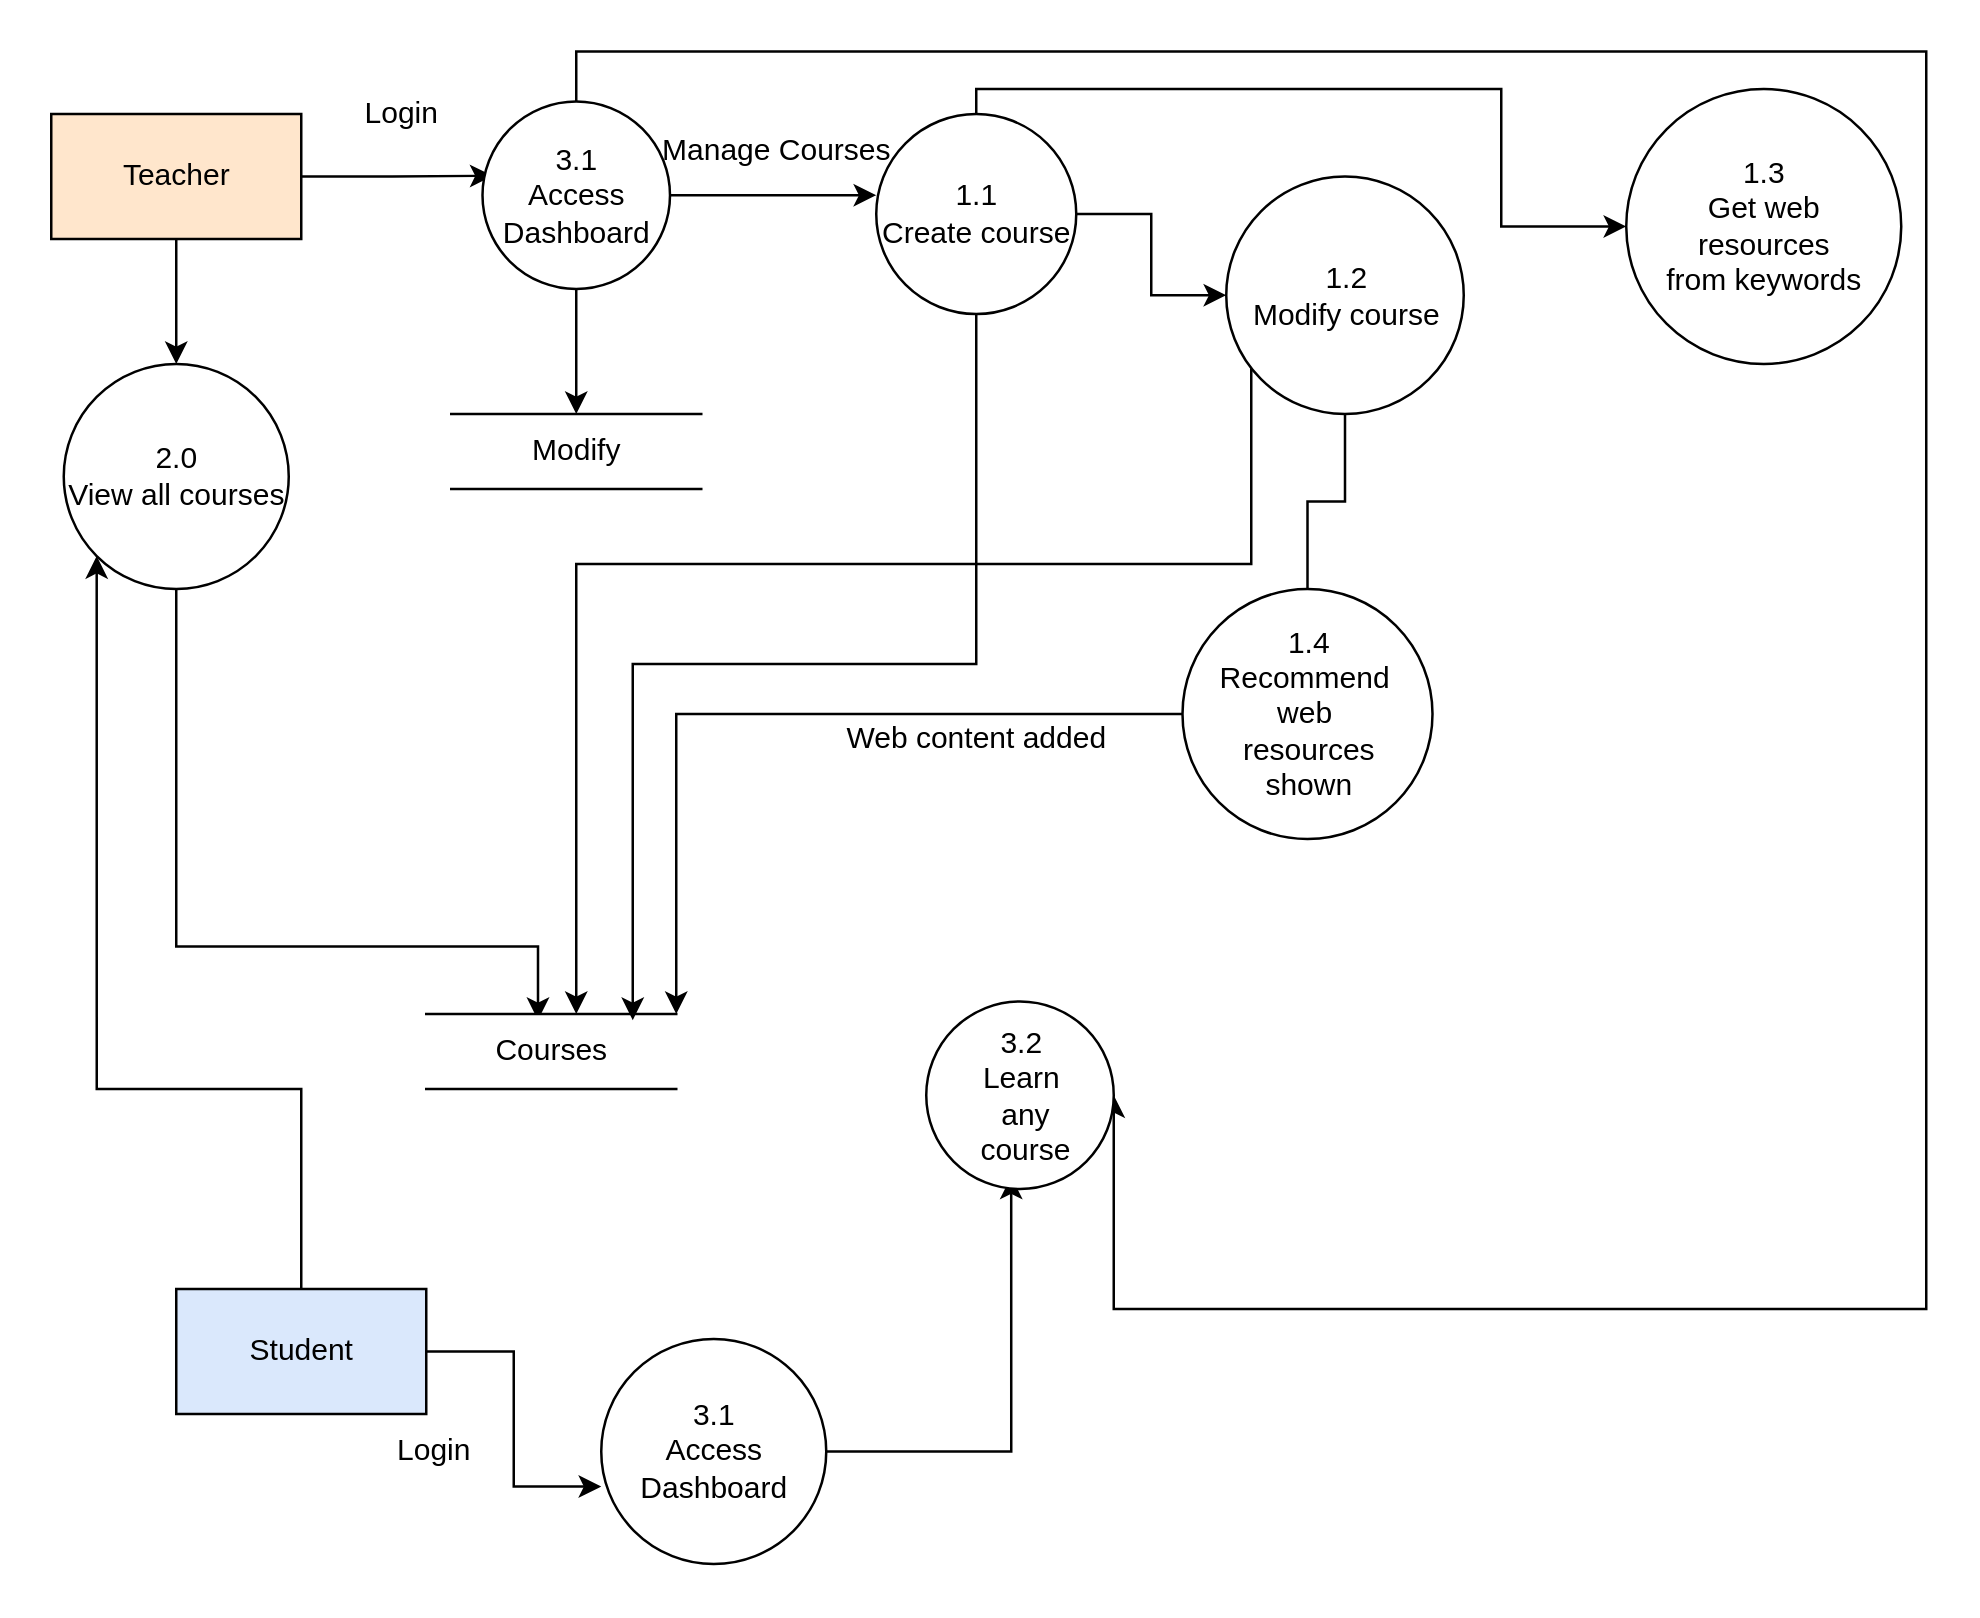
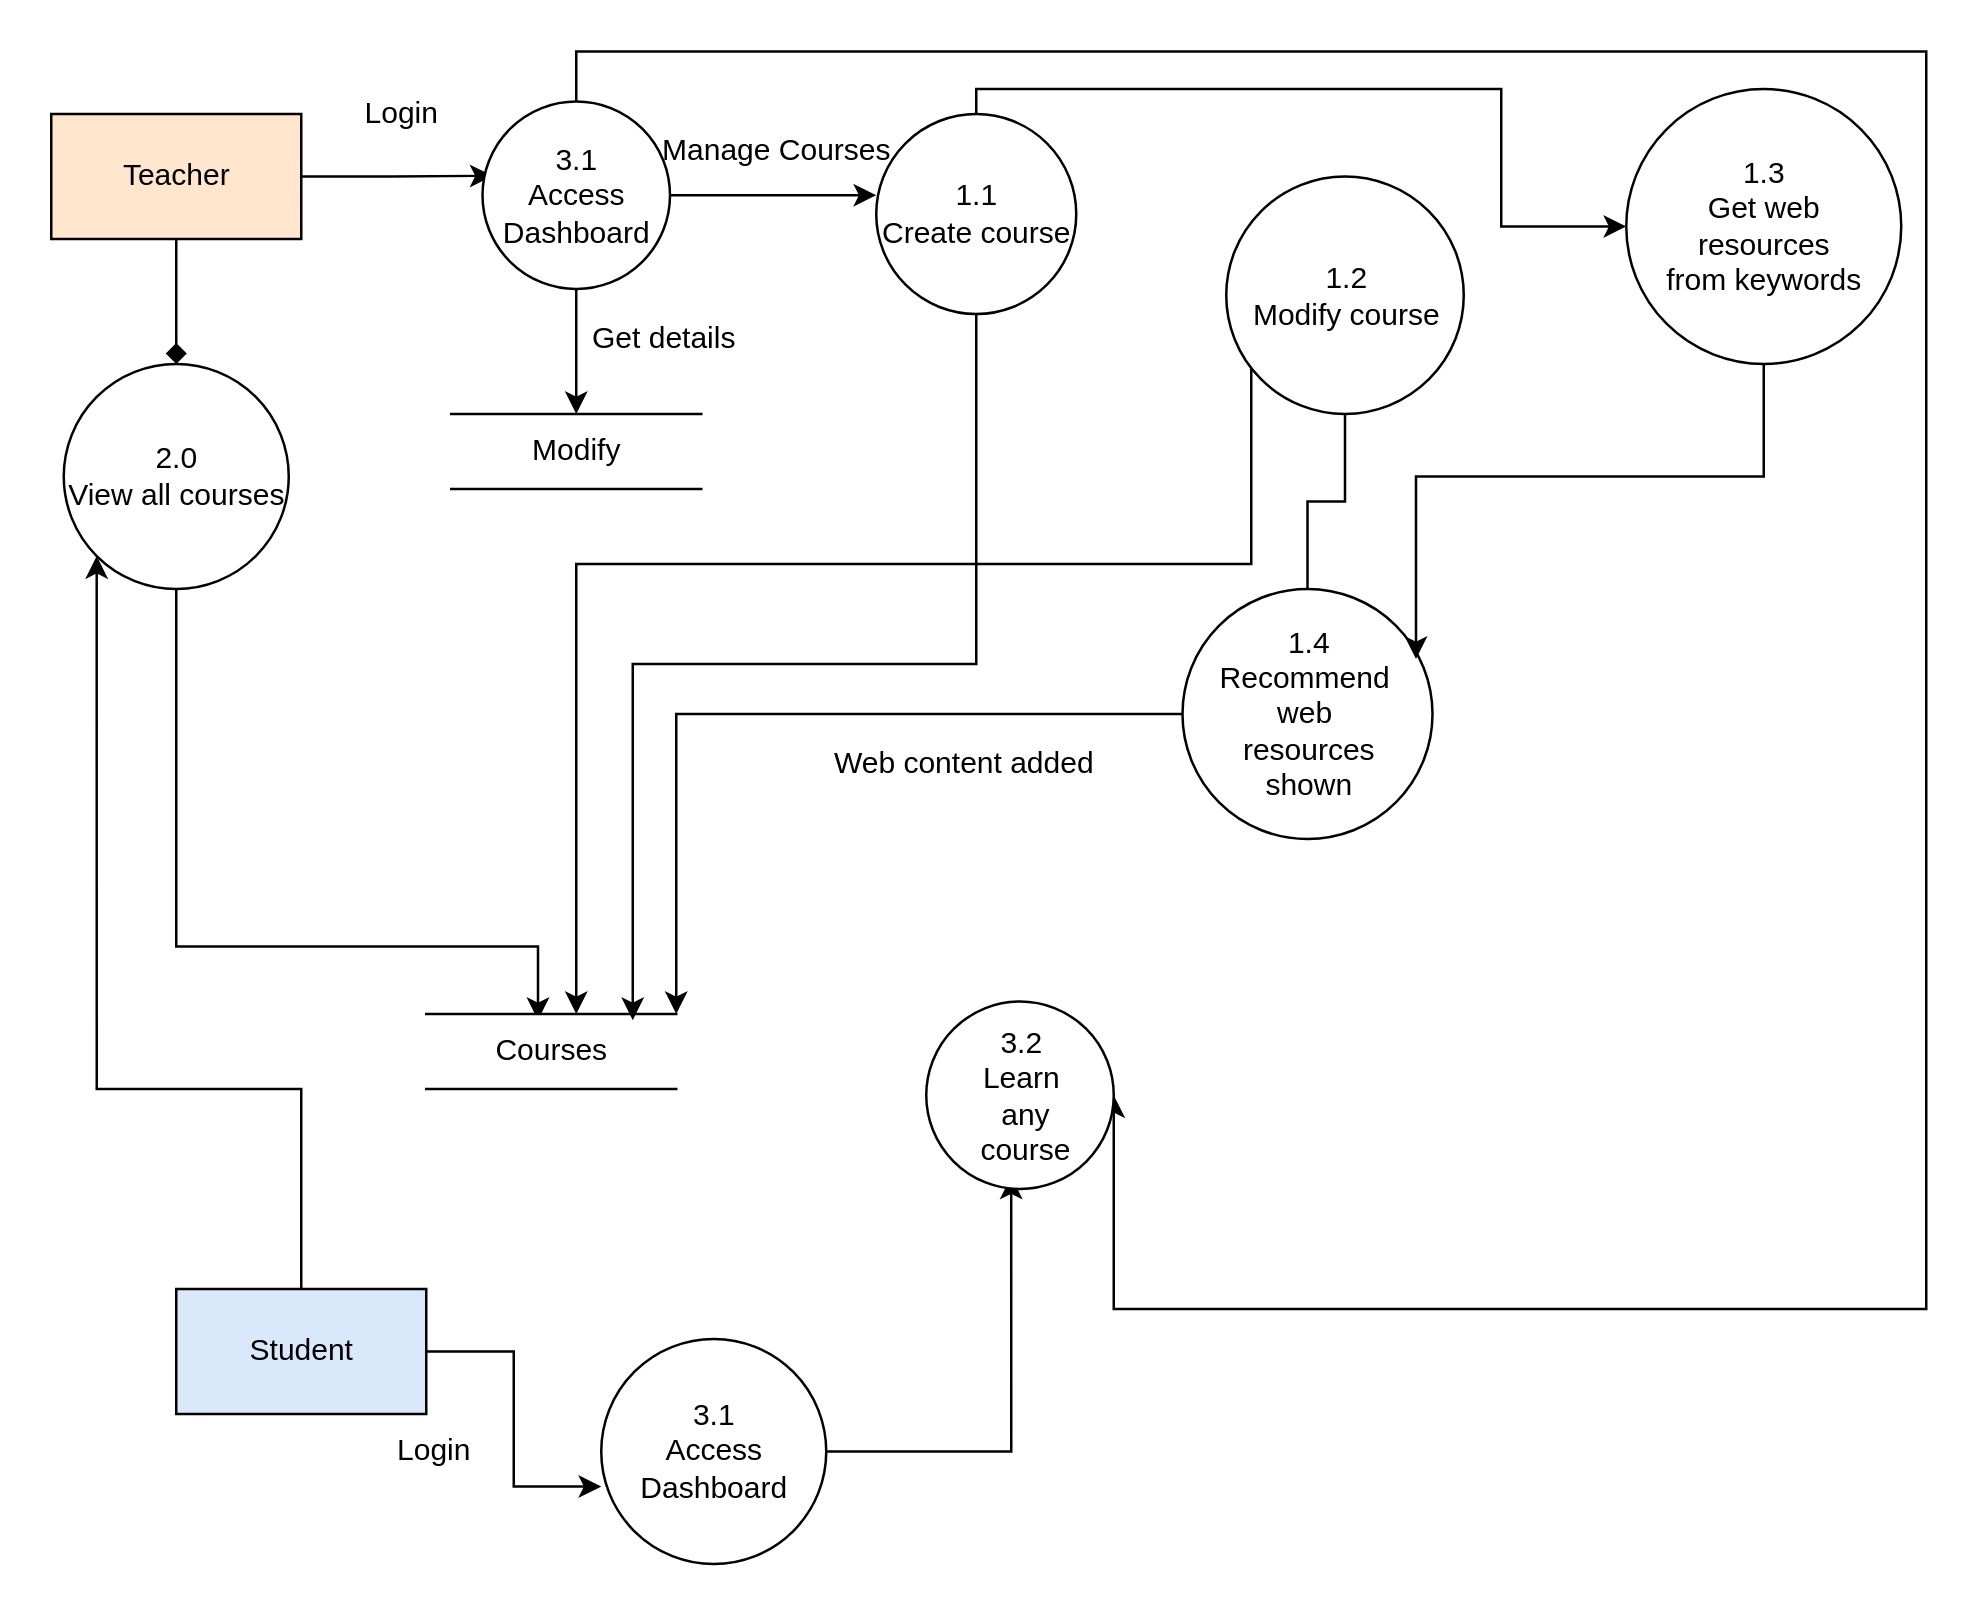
  <mxCell id="0" />
  <mxCell id="1" parent="0" />
  <mxCell id="2" style="edgeStyle=orthogonalEdgeStyle;rounded=0;orthogonalLoop=1;jettySize=auto;html=1;exitX=1;exitY=0.5;exitDx=0;exitDy=0;entryX=0.054;entryY=0.396;entryDx=0;entryDy=0;entryPerimeter=0;" parent="1" source="4" target="8" edge="1"><mxGeometry relative="1" as="geometry" /></mxCell>
- <mxCell id="3" style="edgeStyle=orthogonalEdgeStyle;rounded=0;orthogonalLoop=1;jettySize=auto;html=1;" parent="1" source="4" target="13" edge="1"><mxGeometry relative="1" as="geometry"><mxPoint x="70" y="175" as="targetPoint" /></mxGeometry></mxCell>
+ <mxCell id="3" style="edgeStyle=orthogonalEdgeStyle;rounded=0;orthogonalLoop=1;jettySize=auto;html=1;endArrow=diamond;" parent="1" source="4" target="13" edge="1"><mxGeometry relative="1" as="geometry"><mxPoint x="70" y="175" as="targetPoint" /></mxGeometry></mxCell>
  <mxCell id="4" value="Teacher" style="html=1;dashed=0;whitespace=wrap;fillColor=#ffe6cc;" parent="1" vertex="1"><mxGeometry x="20" y="45" width="100" height="50" as="geometry" /></mxCell>
  <mxCell id="5" style="edgeStyle=orthogonalEdgeStyle;rounded=0;orthogonalLoop=1;jettySize=auto;html=1;entryX=0.5;entryY=0;entryDx=0;entryDy=0;" parent="1" source="8" target="9" edge="1"><mxGeometry relative="1" as="geometry" /></mxCell>
  <mxCell id="6" style="edgeStyle=orthogonalEdgeStyle;rounded=0;orthogonalLoop=1;jettySize=auto;html=1;" parent="1" source="8" edge="1"><mxGeometry relative="1" as="geometry"><mxPoint x="350" y="77.5" as="targetPoint" /></mxGeometry></mxCell>
  <mxCell id="7" style="edgeStyle=orthogonalEdgeStyle;rounded=0;orthogonalLoop=1;jettySize=auto;html=1;exitX=0.5;exitY=0;exitDx=0;exitDy=0;entryX=1;entryY=0.5;entryDx=0;entryDy=0;" parent="1" source="8" target="32" edge="1"><mxGeometry relative="1" as="geometry"><Array as="points"><mxPoint x="230" y="20" /><mxPoint x="770" y="20" /><mxPoint x="770" y="523" /></Array></mxGeometry></mxCell>
  <mxCell id="8" value="3.1&lt;br&gt;Access&lt;br&gt;Dashboard" style="shape=ellipse;html=1;dashed=0;whitespace=wrap;aspect=fixed;perimeter=ellipsePerimeter;" parent="1" vertex="1"><mxGeometry x="192.5" y="40" width="75" height="75" as="geometry" /></mxCell>
  <mxCell id="9" value="Modify" style="html=1;dashed=0;whitespace=wrap;shape=partialRectangle;right=0;left=0;" parent="1" vertex="1"><mxGeometry x="180" y="165" width="100" height="30" as="geometry" /></mxCell>
  <mxCell id="10" value="Login" style="text;html=1;align=center;verticalAlign=middle;resizable=0;points=[];autosize=1;strokeColor=none;" parent="1" vertex="1"><mxGeometry x="140" y="35" width="40" height="20" as="geometry" /></mxCell>
+ <mxCell id="11" value="Get details" style="text;html=1;align=center;verticalAlign=middle;resizable=0;points=[];autosize=1;strokeColor=none;" parent="1" vertex="1"><mxGeometry x="230" y="125" width="70" height="20" as="geometry" /></mxCell>
  <mxCell id="12" style="edgeStyle=orthogonalEdgeStyle;rounded=0;orthogonalLoop=1;jettySize=auto;html=1;entryX=0.447;entryY=0.082;entryDx=0;entryDy=0;entryPerimeter=0;" parent="1" source="13" target="14" edge="1"><mxGeometry relative="1" as="geometry"><Array as="points"><mxPoint x="70" y="378" /></Array></mxGeometry></mxCell>
  <mxCell id="13" value="2.0&lt;br&gt;View all courses" style="shape=ellipse;html=1;dashed=0;whitespace=wrap;aspect=fixed;perimeter=ellipsePerimeter;" parent="1" vertex="1"><mxGeometry x="25" y="145" width="90" height="90" as="geometry" /></mxCell>
  <mxCell id="14" value="Courses" style="html=1;dashed=0;whitespace=wrap;shape=partialRectangle;right=0;left=0;" parent="1" vertex="1"><mxGeometry x="170" y="405" width="100" height="30" as="geometry" /></mxCell>
  <mxCell id="15" style="edgeStyle=orthogonalEdgeStyle;rounded=0;orthogonalLoop=1;jettySize=auto;html=1;exitX=0.5;exitY=1;exitDx=0;exitDy=0;entryX=0.826;entryY=0.082;entryDx=0;entryDy=0;entryPerimeter=0;" parent="1" source="18" target="14" edge="1"><mxGeometry relative="1" as="geometry"><mxPoint x="203" y="375" as="targetPoint" /></mxGeometry></mxCell>
- <mxCell id="16" style="edgeStyle=orthogonalEdgeStyle;rounded=0;orthogonalLoop=1;jettySize=auto;html=1;exitX=1;exitY=0.5;exitDx=0;exitDy=0;" parent="1" source="18" target="21" edge="1"><mxGeometry relative="1" as="geometry"><mxPoint x="490" y="85" as="targetPoint" /></mxGeometry></mxCell>
  <mxCell id="17" style="edgeStyle=orthogonalEdgeStyle;rounded=0;orthogonalLoop=1;jettySize=auto;html=1;exitX=0.5;exitY=0;exitDx=0;exitDy=0;" parent="1" source="18" target="25" edge="1"><mxGeometry relative="1" as="geometry"><mxPoint x="680" y="65" as="targetPoint" /><Array as="points"><mxPoint x="390" y="35" /><mxPoint x="600" y="35" /><mxPoint x="600" y="90" /></Array></mxGeometry></mxCell>
  <mxCell id="18" value="1.1&lt;br&gt;Create course" style="shape=ellipse;html=1;dashed=0;whitespace=wrap;aspect=fixed;perimeter=ellipsePerimeter;" parent="1" vertex="1"><mxGeometry x="350" y="45" width="80" height="80" as="geometry" /></mxCell>
  <mxCell id="19" style="edgeStyle=orthogonalEdgeStyle;rounded=0;orthogonalLoop=1;jettySize=auto;html=1;endArrow=none;" parent="1" source="21" target="23" edge="1"><mxGeometry relative="1" as="geometry"><mxPoint x="522.5" y="215" as="targetPoint" /></mxGeometry></mxCell>
  <mxCell id="20" style="edgeStyle=orthogonalEdgeStyle;rounded=0;orthogonalLoop=1;jettySize=auto;html=1;" parent="1" source="21" edge="1"><mxGeometry relative="1" as="geometry"><mxPoint x="230" y="405" as="targetPoint" /><Array as="points"><mxPoint x="500" y="225" /><mxPoint x="230" y="225" /><mxPoint x="230" y="402" /></Array></mxGeometry></mxCell>
  <mxCell id="21" value="1.2&lt;br&gt;Modify course" style="shape=ellipse;html=1;dashed=0;whitespace=wrap;aspect=fixed;perimeter=ellipsePerimeter;" parent="1" vertex="1"><mxGeometry x="490" y="70" width="95" height="95" as="geometry" /></mxCell>
  <mxCell id="22" style="edgeStyle=orthogonalEdgeStyle;rounded=0;orthogonalLoop=1;jettySize=auto;html=1;entryX=1;entryY=0;entryDx=0;entryDy=0;" parent="1" source="23" target="14" edge="1"><mxGeometry relative="1" as="geometry" /></mxCell>
  <mxCell id="23" value="1.4&lt;br&gt;Recommend&amp;nbsp;&lt;br&gt;web&amp;nbsp;&lt;br&gt;resources&lt;br&gt;shown" style="shape=ellipse;html=1;dashed=0;whitespace=wrap;aspect=fixed;perimeter=ellipsePerimeter;" parent="1" vertex="1"><mxGeometry x="472.5" y="235" width="100" height="100" as="geometry" /></mxCell>
+ <mxCell id="24" style="edgeStyle=orthogonalEdgeStyle;rounded=0;orthogonalLoop=1;jettySize=auto;html=1;exitX=0.5;exitY=1;exitDx=0;exitDy=0;entryX=0.934;entryY=0.28;entryDx=0;entryDy=0;entryPerimeter=0;" parent="1" source="25" target="23" edge="1"><mxGeometry relative="1" as="geometry" /></mxCell>
  <mxCell id="25" value="1.3&lt;br&gt;Get web&lt;br&gt;resources&lt;br&gt;from keywords" style="shape=ellipse;html=1;dashed=0;whitespace=wrap;aspect=fixed;perimeter=ellipsePerimeter;" parent="1" vertex="1"><mxGeometry x="650" y="35" width="110" height="110" as="geometry" /></mxCell>
- <mxCell id="26" value="Web content added" style="text;html=1;align=center;verticalAlign=middle;resizable=0;points=[];autosize=1;strokeColor=none;" parent="1" vertex="1"><mxGeometry x="330" y="285" width="120" height="20" as="geometry" /></mxCell>
+ <mxCell id="26" value="Web content added" style="text;html=1;align=center;verticalAlign=middle;resizable=0;points=[];autosize=1;strokeColor=none;" parent="1" vertex="1"><mxGeometry x="325" y="295" width="120" height="20" as="geometry" /></mxCell>
  <mxCell id="27" style="edgeStyle=orthogonalEdgeStyle;rounded=0;orthogonalLoop=1;jettySize=auto;html=1;entryX=0;entryY=0.656;entryDx=0;entryDy=0;entryPerimeter=0;" parent="1" source="29" target="31" edge="1"><mxGeometry relative="1" as="geometry"><mxPoint x="230" y="650" as="targetPoint" /></mxGeometry></mxCell>
  <mxCell id="28" style="edgeStyle=orthogonalEdgeStyle;rounded=0;orthogonalLoop=1;jettySize=auto;html=1;exitX=0.5;exitY=0;exitDx=0;exitDy=0;entryX=0;entryY=1;entryDx=0;entryDy=0;" parent="1" source="29" target="13" edge="1"><mxGeometry relative="1" as="geometry"><mxPoint x="29" y="235" as="targetPoint" /><Array as="points"><mxPoint x="120" y="435" /><mxPoint x="38" y="435" /></Array></mxGeometry></mxCell>
  <mxCell id="29" value="Student" style="html=1;dashed=0;whitespace=wrap;fillColor=#dae8fc;" parent="1" vertex="1"><mxGeometry x="70" y="515" width="100" height="50" as="geometry" /></mxCell>
  <mxCell id="30" style="edgeStyle=orthogonalEdgeStyle;rounded=0;orthogonalLoop=1;jettySize=auto;html=1;exitX=1;exitY=0.5;exitDx=0;exitDy=0;entryX=0.453;entryY=0.933;entryDx=0;entryDy=0;entryPerimeter=0;" parent="1" source="31" target="32" edge="1"><mxGeometry relative="1" as="geometry"><mxPoint x="350" y="565" as="targetPoint" /></mxGeometry></mxCell>
  <mxCell id="31" value="3.1&lt;br&gt;Access&lt;br&gt;Dashboard" style="shape=ellipse;html=1;dashed=0;whitespace=wrap;aspect=fixed;perimeter=ellipsePerimeter;" parent="1" vertex="1"><mxGeometry x="240" y="535" width="90" height="90" as="geometry" /></mxCell>
  <mxCell id="32" value="3.2&lt;br&gt;Learn&lt;br&gt;&amp;nbsp;any&lt;br&gt;&amp;nbsp;course" style="shape=ellipse;html=1;dashed=0;whitespace=wrap;aspect=fixed;perimeter=ellipsePerimeter;" parent="1" vertex="1"><mxGeometry x="370" y="400" width="75" height="75" as="geometry" /></mxCell>
  <mxCell id="33" value="Login" style="text;html=1;align=center;verticalAlign=middle;resizable=0;points=[];autosize=1;strokeColor=none;" parent="1" vertex="1"><mxGeometry x="152.5" y="570" width="40" height="20" as="geometry" /></mxCell>
  <mxCell id="34" value="Manage Courses" style="text;html=1;align=center;verticalAlign=middle;resizable=0;points=[];autosize=1;strokeColor=none;" vertex="1" parent="1"><mxGeometry x="255" y="50" width="110" height="20" as="geometry" /></mxCell>
